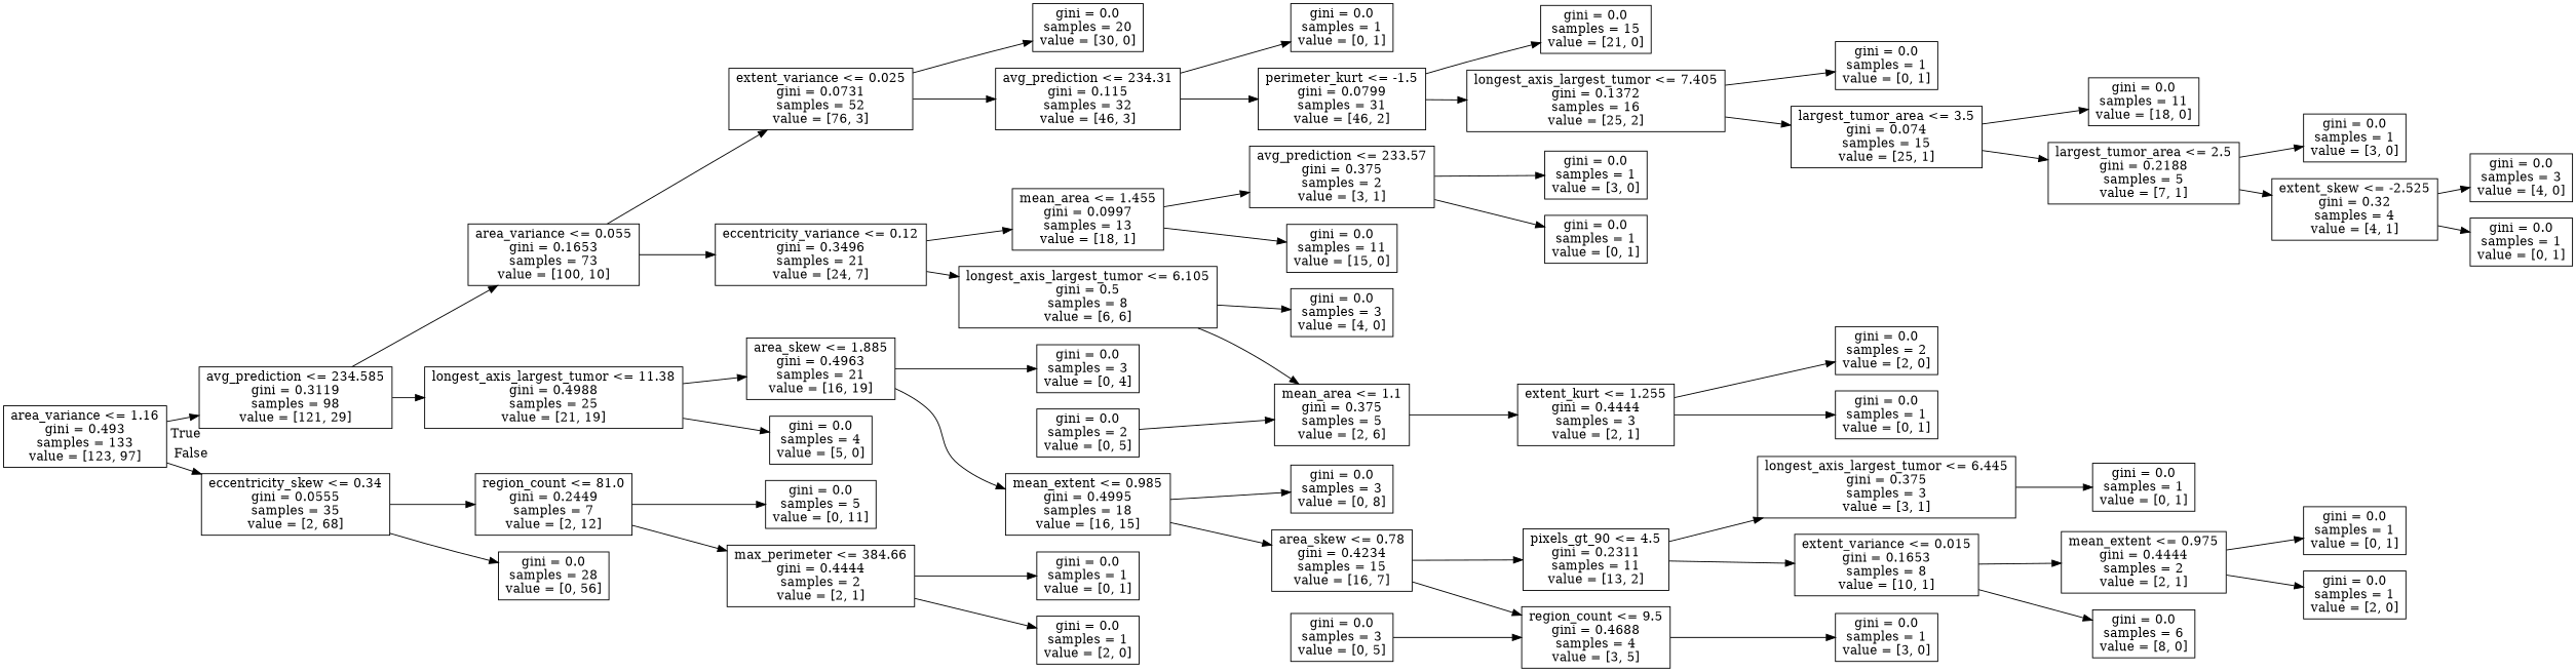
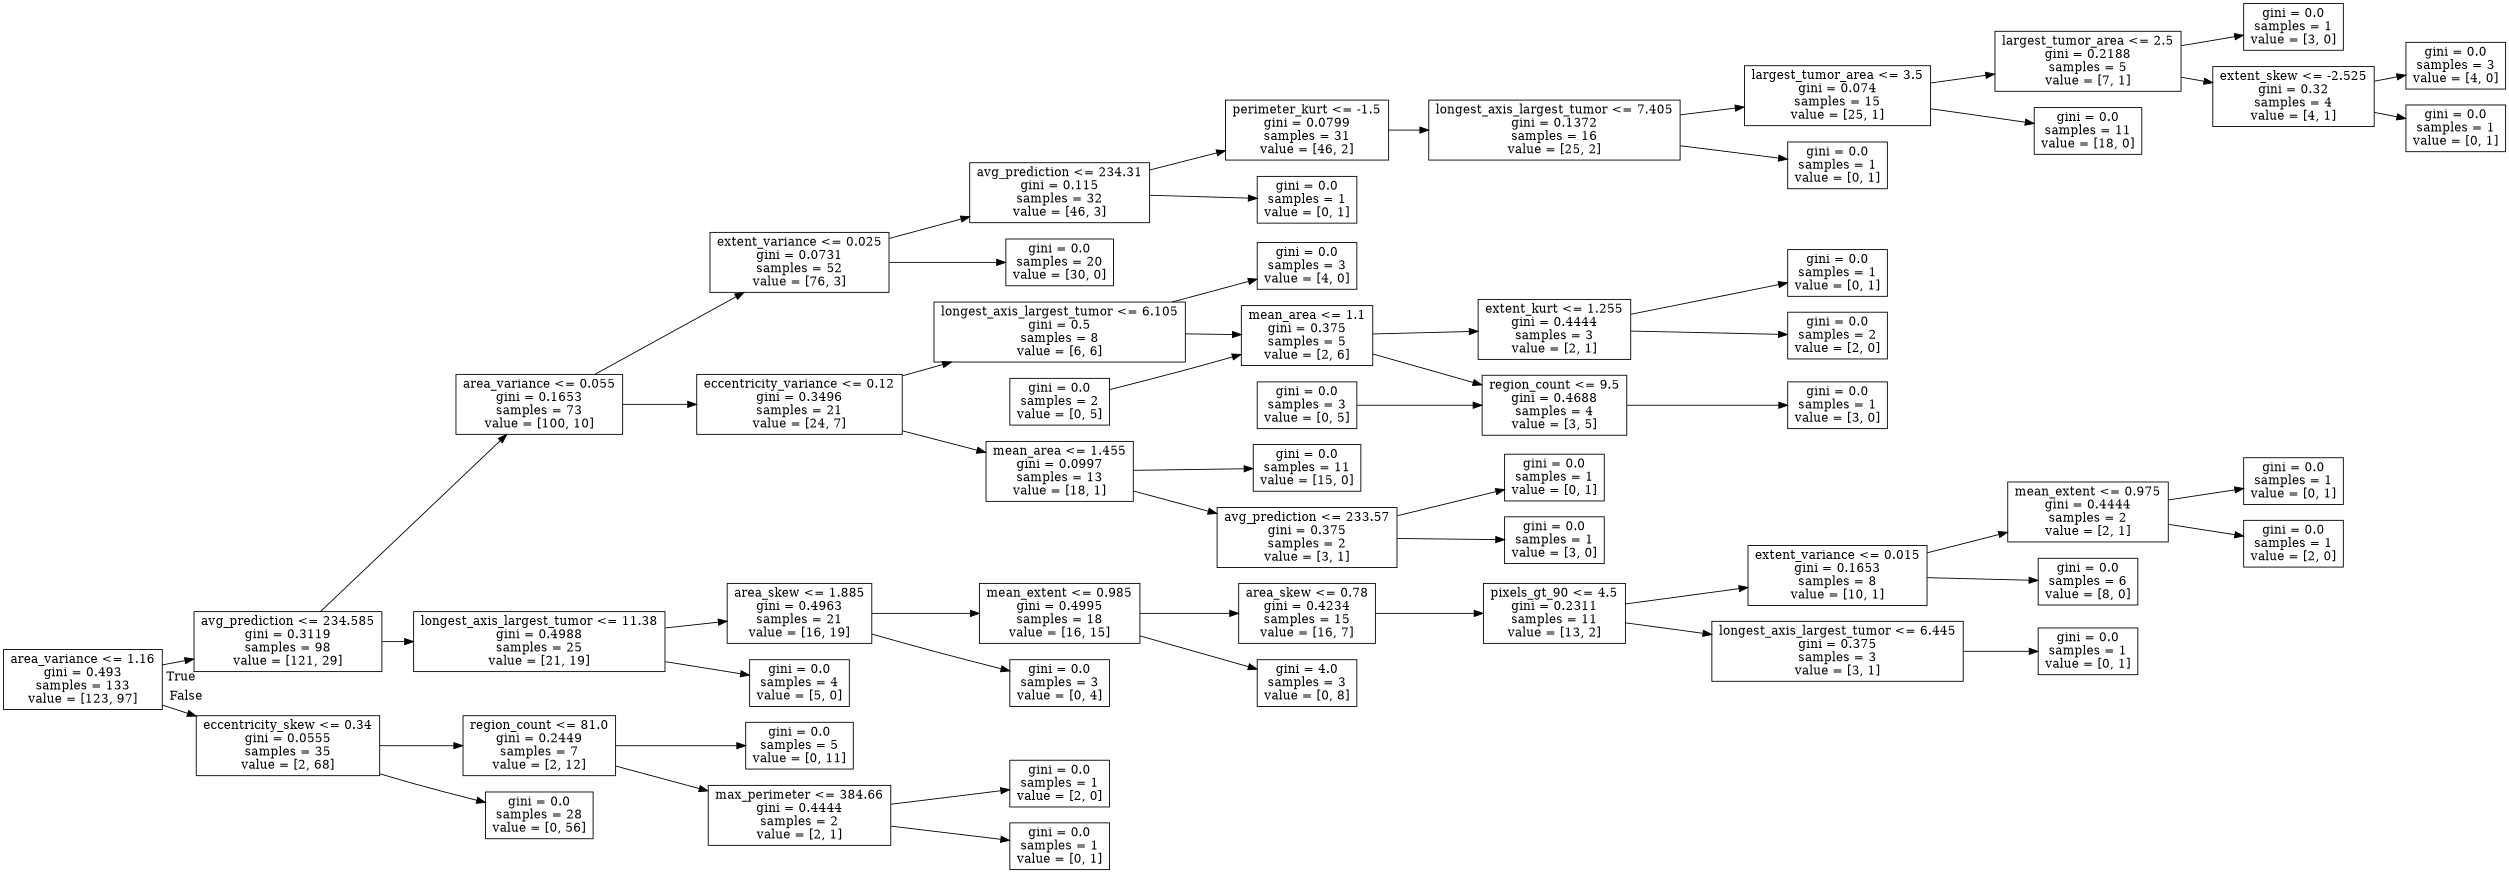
  digraph {
    rankdir=LR
    node [shape=box]
    n1 [label="area_variance <= 1.16\ngini = 0.493\nsamples = 133\nvalue = [123, 97]"]
    n2 [label="avg_prediction <= 234.585\ngini = 0.3119\nsamples = 98\nvalue = [121, 29]"]
    n3 [label="eccentricity_skew <= 0.34\ngini = 0.0555\nsamples = 35\nvalue = [2, 68]"]
    n4 [label="area_variance <= 0.055\ngini = 0.1653\nsamples = 73\nvalue = [100, 10]"]
    n5 [label="longest_axis_largest_tumor <= 11.38\ngini = 0.4988\nsamples = 25\nvalue = [21, 19]"]
    n6 [label="region_count <= 81.0\ngini = 0.2449\nsamples = 7\nvalue = [2, 12]"]
    n7 [label="gini = 0.0\nsamples = 28\nvalue = [0, 56]"]
    n8 [label="extent_variance <= 0.025\ngini = 0.0731\nsamples = 52\nvalue = [76, 3]"]
    n9 [label="eccentricity_variance <= 0.12\ngini = 0.3496\nsamples = 21\nvalue = [24, 7]"]
    n10 [label="area_skew <= 1.885\ngini = 0.4963\nsamples = 21\nvalue = [16, 19]"]
    n11 [label="gini = 0.0\nsamples = 4\nvalue = [5, 0]"]
    n12 [label="avg_prediction <= 234.31\ngini = 0.115\nsamples = 32\nvalue = [46, 3]"]
    n13 [label="gini = 0.0\nsamples = 20\nvalue = [30, 0]"]
    n14 [label="longest_axis_largest_tumor <= 6.105\ngini = 0.5\nsamples = 8\nvalue = [6, 6]"]
    n15 [label="mean_area <= 1.455\ngini = 0.0997\nsamples = 13\nvalue = [18, 1]"]
    n16 [label="perimeter_kurt <= -1.5\ngini = 0.0799\nsamples = 31\nvalue = [46, 2]"]
    n17 [label="gini = 0.0\nsamples = 1\nvalue = [0, 1]"]
    n18 [label="longest_axis_largest_tumor <= 7.405\ngini = 0.1372\nsamples = 16\nvalue = [25, 2]"]
-   n19 [label="gini = 0.0\nsamples = 15\nvalue = [21, 0]"]
    n20 [label="largest_tumor_area <= 3.5\ngini = 0.074\nsamples = 15\nvalue = [25, 1]"]
    n21 [label="gini = 0.0\nsamples = 1\nvalue = [0, 1]"]
    n22 [label="largest_tumor_area <= 2.5\ngini = 0.2188\nsamples = 5\nvalue = [7, 1]"]
    n23 [label="gini = 0.0\nsamples = 11\nvalue = [18, 0]"]
    n24 [label="gini = 0.0\nsamples = 1\nvalue = [3, 0]"]
    n25 [label="extent_skew <= -2.525\ngini = 0.32\nsamples = 4\nvalue = [4, 1]"]
    n26 [label="gini = 0.0\nsamples = 3\nvalue = [4, 0]"]
    n27 [label="gini = 0.0\nsamples = 1\nvalue = [0, 1]"]
    n28 [label="gini = 0.0\nsamples = 3\nvalue = [4, 0]"]
    n29 [label="mean_area <= 1.1\ngini = 0.375\nsamples = 5\nvalue = [2, 6]"]
    n30 [label="gini = 0.0\nsamples = 11\nvalue = [15, 0]"]
    n31 [label="avg_prediction <= 233.57\ngini = 0.375\nsamples = 2\nvalue = [3, 1]"]
    n32 [label="extent_kurt <= 1.255\ngini = 0.4444\nsamples = 3\nvalue = [2, 1]"]
    n33 [label="gini = 0.0\nsamples = 1\nvalue = [0, 1]"]
    n34 [label="gini = 0.0\nsamples = 2\nvalue = [2, 0]"]
    n35 [label="gini = 0.0\nsamples = 2\nvalue = [0, 5]"]
    n36 [label="gini = 0.0\nsamples = 1\nvalue = [0, 1]"]
    n37 [label="gini = 0.0\nsamples = 1\nvalue = [3, 0]"]
    n38 [label="mean_extent <= 0.985\ngini = 0.4995\nsamples = 18\nvalue = [16, 15]"]
    n39 [label="gini = 0.0\nsamples = 3\nvalue = [0, 4]"]
    n40 [label="area_skew <= 0.78\ngini = 0.4234\nsamples = 15\nvalue = [16, 7]"]
-   n41 [label="gini = 0.0\nsamples = 3\nvalue = [0, 8]"]
+   n41 [label="gini = 4.0\nsamples = 3\nvalue = [0, 8]"]
    n42 [label="pixels_gt_90 <= 4.5\ngini = 0.2311\nsamples = 11\nvalue = [13, 2]"]
    n43 [label="region_count <= 9.5\ngini = 0.4688\nsamples = 4\nvalue = [3, 5]"]
    n44 [label="extent_variance <= 0.015\ngini = 0.1653\nsamples = 8\nvalue = [10, 1]"]
    n45 [label="longest_axis_largest_tumor <= 6.445\ngini = 0.375\nsamples = 3\nvalue = [3, 1]"]
    n46 [label="gini = 0.0\nsamples = 1\nvalue = [3, 0]"]
    n47 [label="mean_extent <= 0.975\ngini = 0.4444\nsamples = 2\nvalue = [2, 1]"]
    n48 [label="gini = 0.0\nsamples = 6\nvalue = [8, 0]"]
    n49 [label="gini = 0.0\nsamples = 1\nvalue = [0, 1]"]
    n50 [label="gini = 0.0\nsamples = 1\nvalue = [0, 1]"]
    n51 [label="gini = 0.0\nsamples = 1\nvalue = [2, 0]"]
    n52 [label="gini = 0.0\nsamples = 3\nvalue = [0, 5]"]
    n53 [label="gini = 0.0\nsamples = 5\nvalue = [0, 11]"]
    n54 [label="max_perimeter <= 384.66\ngini = 0.4444\nsamples = 2\nvalue = [2, 1]"]
    n55 [label="gini = 0.0\nsamples = 1\nvalue = [2, 0]"]
    n56 [label="gini = 0.0\nsamples = 1\nvalue = [0, 1]"]
    n1 -> n2 [headlabel=True labelangle=45 labeldistance=2.5]
    n1 -> n3 [headlabel=False labelangle=-45 labeldistance=2.5]
    n2 -> n4
    n2 -> n5
    n3 -> n6
    n3 -> n7
    n4 -> n8
    n4 -> n9
    n5 -> n10
    n5 -> n11
    n6 -> n53
    n6 -> n54
    n8 -> n12
    n8 -> n13
    n9 -> n14
    n9 -> n15
    n10 -> n38
    n10 -> n39
    n12 -> n16
    n12 -> n17
    n14 -> n28
    n14 -> n29
    n15 -> n30
    n15 -> n31
    n16 -> n18
-   n16 -> n19
    n18 -> n20
    n18 -> n21
    n20 -> n22
    n20 -> n23
    n22 -> n24
    n22 -> n25
    n25 -> n26
    n25 -> n27
    n29 -> n32
    n31 -> n36
    n31 -> n37
    n32 -> n33
    n32 -> n34
    n35 -> n29
    n38 -> n40
    n38 -> n41
    n40 -> n42
-   n40 -> n43
+   n29 -> n43
    n42 -> n44
    n42 -> n45
    n43 -> n46
    n44 -> n47
    n44 -> n48
    n45 -> n49
    n47 -> n50
    n47 -> n51
    n52 -> n43
    n54 -> n55
    n54 -> n56
  }
